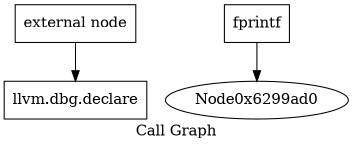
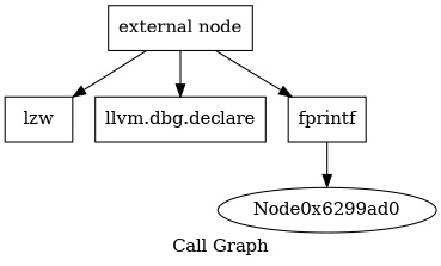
  digraph {
    label="Call Graph"
    node [shape=record]
    n1 [label="{external node}"]
+   n2 [label="{lzw}"]
    n3 [label="{llvm.dbg.declare}"]
    n4 [label="{fprintf}"]
    n5 [label=Node0x6299ad0 shape=""]
+   n1 -> n2
    n1 -> n3
+   n1 -> n4
    n4 -> n5
  }
